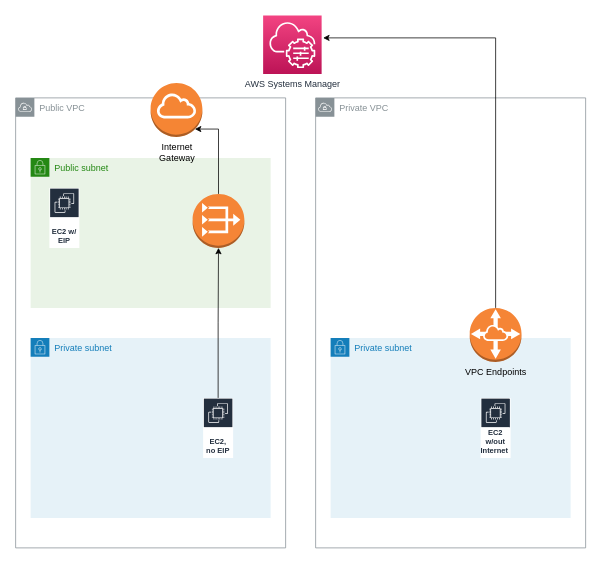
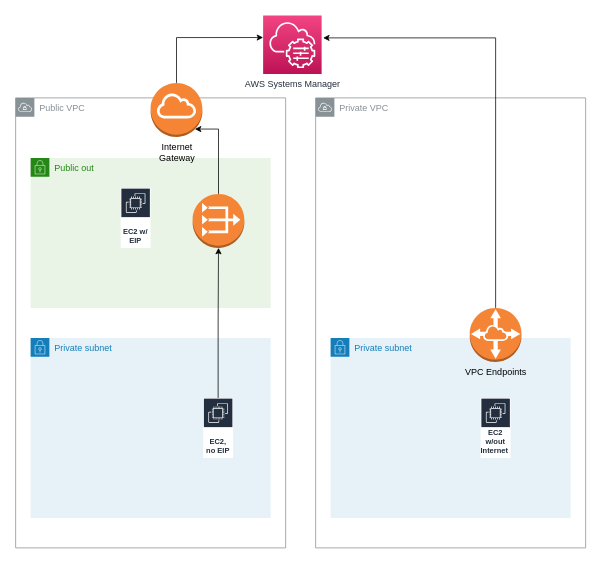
  <mxCell id="0" />
  <mxCell id="1" parent="0" />
  <mxCell id="2" value="Public VPC" style="outlineConnect=0;gradientColor=none;html=1;whiteSpace=wrap;fontSize=12;fontStyle=0;shape=mxgraph.aws4.group;grIcon=mxgraph.aws4.group_vpc;strokeColor=#879196;fillColor=none;verticalAlign=top;align=left;spacingLeft=30;fontColor=#879196;dashed=0;" vertex="1" parent="1"><mxGeometry x="20" y="130" width="360" height="600" as="geometry" /></mxCell>
  <mxCell id="3" value="Private VPC" style="outlineConnect=0;gradientColor=none;html=1;whiteSpace=wrap;fontSize=12;fontStyle=0;shape=mxgraph.aws4.group;grIcon=mxgraph.aws4.group_vpc;strokeColor=#879196;fillColor=none;verticalAlign=top;align=left;spacingLeft=30;fontColor=#879196;dashed=0;" vertex="1" parent="1"><mxGeometry x="420" y="130" width="360" height="600" as="geometry" /></mxCell>
  <mxCell id="4" value="Private subnet" style="points=[[0,0],[0.25,0],[0.5,0],[0.75,0],[1,0],[1,0.25],[1,0.5],[1,0.75],[1,1],[0.75,1],[0.5,1],[0.25,1],[0,1],[0,0.75],[0,0.5],[0,0.25]];outlineConnect=0;gradientColor=none;html=1;whiteSpace=wrap;fontSize=12;fontStyle=0;shape=mxgraph.aws4.group;grIcon=mxgraph.aws4.group_security_group;grStroke=0;strokeColor=#147EBA;fillColor=#E6F2F8;verticalAlign=top;align=left;spacingLeft=30;fontColor=#147EBA;dashed=0;" vertex="1" parent="1"><mxGeometry x="40" y="450" width="320" height="240" as="geometry" /></mxCell>
- <mxCell id="5" value="Public subnet" style="points=[[0,0],[0.25,0],[0.5,0],[0.75,0],[1,0],[1,0.25],[1,0.5],[1,0.75],[1,1],[0.75,1],[0.5,1],[0.25,1],[0,1],[0,0.75],[0,0.5],[0,0.25]];outlineConnect=0;gradientColor=none;html=1;whiteSpace=wrap;fontSize=12;fontStyle=0;shape=mxgraph.aws4.group;grIcon=mxgraph.aws4.group_security_group;grStroke=0;strokeColor=#248814;fillColor=#E9F3E6;verticalAlign=top;align=left;spacingLeft=30;fontColor=#248814;dashed=0;" vertex="1" parent="1"><mxGeometry x="40" y="210" width="320" height="200" as="geometry" /></mxCell>
- <mxCell id="6" value="EC2 w/ EIP" style="outlineConnect=0;fontColor=#232F3E;gradientColor=none;strokeColor=#ffffff;fillColor=#232F3E;dashed=0;verticalLabelPosition=middle;verticalAlign=bottom;align=center;html=1;whiteSpace=wrap;fontSize=10;fontStyle=1;spacing=3;shape=mxgraph.aws4.productIcon;prIcon=mxgraph.aws4.ec2;" vertex="1" parent="1"><mxGeometry x="65" y="250" width="40" height="80" as="geometry" /></mxCell>
+ <mxCell id="5" value="Public out" style="points=[[0,0],[0.25,0],[0.5,0],[0.75,0],[1,0],[1,0.25],[1,0.5],[1,0.75],[1,1],[0.75,1],[0.5,1],[0.25,1],[0,1],[0,0.75],[0,0.5],[0,0.25]];outlineConnect=0;gradientColor=none;html=1;whiteSpace=wrap;fontSize=12;fontStyle=0;shape=mxgraph.aws4.group;grIcon=mxgraph.aws4.group_security_group;grStroke=0;strokeColor=#248814;fillColor=#E9F3E6;verticalAlign=top;align=left;spacingLeft=30;fontColor=#248814;dashed=0;" vertex="1" parent="1"><mxGeometry x="40" y="210" width="320" height="200" as="geometry" /></mxCell>
+ <mxCell id="6" value="EC2 w/ EIP" style="outlineConnect=0;fontColor=#232F3E;gradientColor=none;strokeColor=#ffffff;fillColor=#232F3E;dashed=0;verticalLabelPosition=middle;verticalAlign=bottom;align=center;html=1;whiteSpace=wrap;fontSize=10;fontStyle=1;spacing=3;shape=mxgraph.aws4.productIcon;prIcon=mxgraph.aws4.ec2;" vertex="1" parent="1"><mxGeometry x="160" y="250" width="40" height="80" as="geometry" /></mxCell>
  <mxCell id="7" style="edgeStyle=orthogonalEdgeStyle;rounded=0;orthogonalLoop=1;jettySize=auto;html=1;" edge="1" parent="1" source="8" target="12"><mxGeometry relative="1" as="geometry" /></mxCell>
  <mxCell id="8" value="EC2, no EIP" style="outlineConnect=0;fontColor=#232F3E;gradientColor=none;strokeColor=#ffffff;fillColor=#232F3E;dashed=0;verticalLabelPosition=middle;verticalAlign=bottom;align=center;html=1;whiteSpace=wrap;fontSize=10;fontStyle=1;spacing=3;shape=mxgraph.aws4.productIcon;prIcon=mxgraph.aws4.ec2;" vertex="1" parent="1"><mxGeometry x="270" y="530" width="40" height="80" as="geometry" /></mxCell>
  <mxCell id="9" value="Private subnet" style="points=[[0,0],[0.25,0],[0.5,0],[0.75,0],[1,0],[1,0.25],[1,0.5],[1,0.75],[1,1],[0.75,1],[0.5,1],[0.25,1],[0,1],[0,0.75],[0,0.5],[0,0.25]];outlineConnect=0;gradientColor=none;html=1;whiteSpace=wrap;fontSize=12;fontStyle=0;shape=mxgraph.aws4.group;grIcon=mxgraph.aws4.group_security_group;grStroke=0;strokeColor=#147EBA;fillColor=#E6F2F8;verticalAlign=top;align=left;spacingLeft=30;fontColor=#147EBA;dashed=0;" vertex="1" parent="1"><mxGeometry x="440" y="450" width="320" height="240" as="geometry" /></mxCell>
  <mxCell id="10" value="EC2 w/out Internet&amp;nbsp;" style="outlineConnect=0;fontColor=#232F3E;gradientColor=none;strokeColor=#ffffff;fillColor=#232F3E;dashed=0;verticalLabelPosition=middle;verticalAlign=bottom;align=center;html=1;whiteSpace=wrap;fontSize=10;fontStyle=1;spacing=3;shape=mxgraph.aws4.productIcon;prIcon=mxgraph.aws4.ec2;" vertex="1" parent="1"><mxGeometry x="640" y="530" width="40" height="80" as="geometry" /></mxCell>
  <mxCell id="11" style="edgeStyle=orthogonalEdgeStyle;rounded=0;orthogonalLoop=1;jettySize=auto;html=1;entryX=0.855;entryY=0.855;entryDx=0;entryDy=0;entryPerimeter=0;" edge="1" parent="1" source="12" target="14"><mxGeometry relative="1" as="geometry"><Array as="points"><mxPoint x="291" y="172" /><mxPoint x="259" y="172" /></Array></mxGeometry></mxCell>
  <mxCell id="12" value="" style="outlineConnect=0;dashed=0;verticalLabelPosition=bottom;verticalAlign=top;align=center;html=1;shape=mxgraph.aws3.vpc_nat_gateway;fillColor=#F58536;gradientColor=none;" vertex="1" parent="1"><mxGeometry x="256" y="258" width="69" height="72" as="geometry" /></mxCell>
+ <mxCell id="13" style="edgeStyle=orthogonalEdgeStyle;rounded=0;orthogonalLoop=1;jettySize=auto;html=1;exitX=0.5;exitY=0;exitDx=0;exitDy=0;exitPerimeter=0;entryX=0;entryY=0.379;entryDx=0;entryDy=0;entryPerimeter=0;" edge="1" parent="1" source="14" target="15"><mxGeometry relative="1" as="geometry" /></mxCell>
  <mxCell id="14" value="Internet&lt;br&gt;Gateway" style="outlineConnect=0;dashed=0;verticalLabelPosition=bottom;verticalAlign=top;align=center;html=1;shape=mxgraph.aws3.internet_gateway;fillColor=#F58534;gradientColor=none;" vertex="1" parent="1"><mxGeometry x="200" y="110" width="69" height="72" as="geometry" /></mxCell>
  <mxCell id="15" value="AWS Systems Manager" style="outlineConnect=0;fontColor=#232F3E;gradientColor=#F34482;gradientDirection=north;fillColor=#BC1356;strokeColor=#ffffff;dashed=0;verticalLabelPosition=bottom;verticalAlign=top;align=center;html=1;fontSize=12;fontStyle=0;aspect=fixed;shape=mxgraph.aws4.resourceIcon;resIcon=mxgraph.aws4.systems_manager;" vertex="1" parent="1"><mxGeometry x="350" y="20" width="78" height="78" as="geometry" /></mxCell>
  <mxCell id="16" style="edgeStyle=orthogonalEdgeStyle;rounded=0;orthogonalLoop=1;jettySize=auto;html=1;" edge="1" parent="1" source="17"><mxGeometry relative="1" as="geometry"><mxPoint x="430" y="50" as="targetPoint" /><Array as="points"><mxPoint x="660" y="50" /></Array></mxGeometry></mxCell>
  <mxCell id="17" value="VPC Endpoints" style="outlineConnect=0;dashed=0;verticalLabelPosition=bottom;verticalAlign=top;align=center;html=1;shape=mxgraph.aws3.vpc_peering;fillColor=#F58536;gradientColor=none;" vertex="1" parent="1"><mxGeometry x="625.5" y="410" width="69" height="72" as="geometry" /></mxCell>
